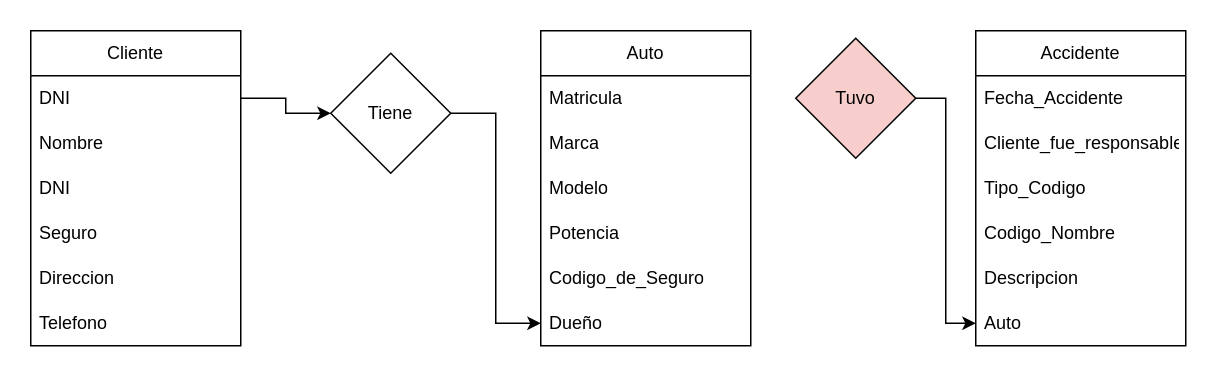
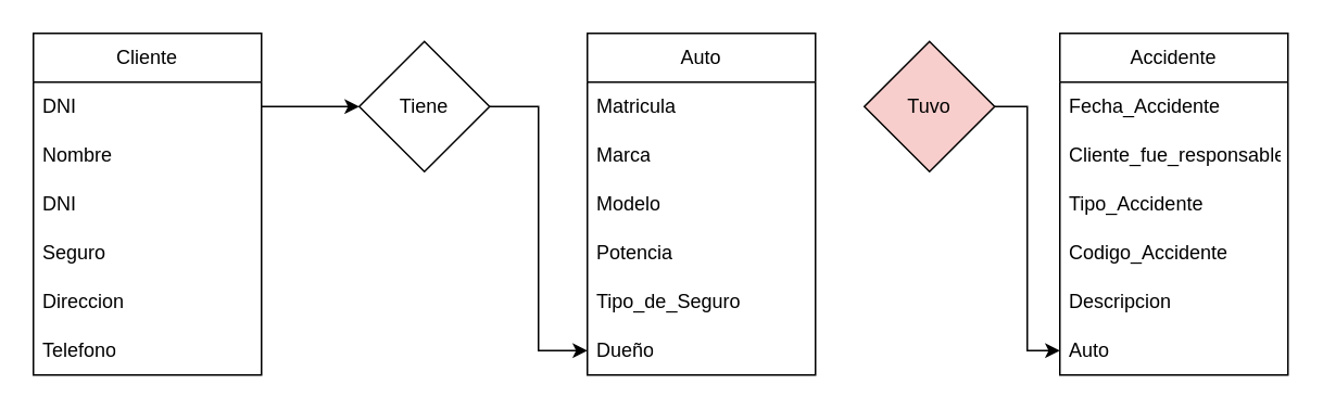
  <mxCell id="0" />
  <mxCell id="1" parent="0" />
  <mxCell id="2" value="Cliente" style="swimlane;fontStyle=0;childLayout=stackLayout;horizontal=1;startSize=30;horizontalStack=0;resizeParent=1;resizeParentMax=0;resizeLast=0;collapsible=1;marginBottom=0;whiteSpace=wrap;html=1;" vertex="1" parent="1"><mxGeometry x="20" y="20" width="140" height="210" as="geometry" /></mxCell>
  <mxCell id="3" value="DNI" style="text;strokeColor=none;fillColor=none;align=left;verticalAlign=middle;spacingLeft=4;spacingRight=4;overflow=hidden;points=[[0,0.5],[1,0.5]];portConstraint=eastwest;rotatable=0;whiteSpace=wrap;html=1;" vertex="1" parent="2"><mxGeometry y="30" width="140" height="30" as="geometry" /></mxCell>
  <mxCell id="4" value="Nombre&lt;span style=&quot;white-space: pre;&quot;&gt;&#09;&lt;/span&gt;" style="text;strokeColor=none;fillColor=none;align=left;verticalAlign=middle;spacingLeft=4;spacingRight=4;overflow=hidden;points=[[0,0.5],[1,0.5]];portConstraint=eastwest;rotatable=0;whiteSpace=wrap;html=1;" vertex="1" parent="2"><mxGeometry y="60" width="140" height="30" as="geometry" /></mxCell>
  <mxCell id="5" value="DNI" style="text;strokeColor=none;fillColor=none;align=left;verticalAlign=middle;spacingLeft=4;spacingRight=4;overflow=hidden;points=[[0,0.5],[1,0.5]];portConstraint=eastwest;rotatable=0;whiteSpace=wrap;html=1;" vertex="1" parent="2"><mxGeometry y="90" width="140" height="30" as="geometry" /></mxCell>
  <mxCell id="6" value="Seguro&lt;span style=&quot;white-space: pre;&quot;&gt;&#09;&lt;/span&gt;" style="text;strokeColor=none;fillColor=none;align=left;verticalAlign=middle;spacingLeft=4;spacingRight=4;overflow=hidden;points=[[0,0.5],[1,0.5]];portConstraint=eastwest;rotatable=0;whiteSpace=wrap;html=1;" vertex="1" parent="2"><mxGeometry y="120" width="140" height="30" as="geometry" /></mxCell>
  <mxCell id="7" value="Direccion&lt;span style=&quot;white-space: pre;&quot;&gt;&#09;&lt;/span&gt;" style="text;strokeColor=none;fillColor=none;align=left;verticalAlign=middle;spacingLeft=4;spacingRight=4;overflow=hidden;points=[[0,0.5],[1,0.5]];portConstraint=eastwest;rotatable=0;whiteSpace=wrap;html=1;" vertex="1" parent="2"><mxGeometry y="150" width="140" height="30" as="geometry" /></mxCell>
  <mxCell id="8" value="Telefono" style="text;strokeColor=none;fillColor=none;align=left;verticalAlign=middle;spacingLeft=4;spacingRight=4;overflow=hidden;points=[[0,0.5],[1,0.5]];portConstraint=eastwest;rotatable=0;whiteSpace=wrap;html=1;" vertex="1" parent="2"><mxGeometry y="180" width="140" height="30" as="geometry" /></mxCell>
  <mxCell id="9" value="Auto" style="swimlane;fontStyle=0;childLayout=stackLayout;horizontal=1;startSize=30;horizontalStack=0;resizeParent=1;resizeParentMax=0;resizeLast=0;collapsible=1;marginBottom=0;whiteSpace=wrap;html=1;" vertex="1" parent="1"><mxGeometry x="360" y="20" width="140" height="210" as="geometry" /></mxCell>
  <mxCell id="10" value="Matricula" style="text;strokeColor=none;fillColor=none;align=left;verticalAlign=middle;spacingLeft=4;spacingRight=4;overflow=hidden;points=[[0,0.5],[1,0.5]];portConstraint=eastwest;rotatable=0;whiteSpace=wrap;html=1;" vertex="1" parent="9"><mxGeometry y="30" width="140" height="30" as="geometry" /></mxCell>
  <mxCell id="11" value="Marca" style="text;strokeColor=none;fillColor=none;align=left;verticalAlign=middle;spacingLeft=4;spacingRight=4;overflow=hidden;points=[[0,0.5],[1,0.5]];portConstraint=eastwest;rotatable=0;whiteSpace=wrap;html=1;" vertex="1" parent="9"><mxGeometry y="60" width="140" height="30" as="geometry" /></mxCell>
  <mxCell id="12" value="Modelo" style="text;strokeColor=none;fillColor=none;align=left;verticalAlign=middle;spacingLeft=4;spacingRight=4;overflow=hidden;points=[[0,0.5],[1,0.5]];portConstraint=eastwest;rotatable=0;whiteSpace=wrap;html=1;" vertex="1" parent="9"><mxGeometry y="90" width="140" height="30" as="geometry" /></mxCell>
  <mxCell id="13" value="Potencia" style="text;strokeColor=none;fillColor=none;align=left;verticalAlign=middle;spacingLeft=4;spacingRight=4;overflow=hidden;points=[[0,0.5],[1,0.5]];portConstraint=eastwest;rotatable=0;whiteSpace=wrap;html=1;" vertex="1" parent="9"><mxGeometry y="120" width="140" height="30" as="geometry" /></mxCell>
- <mxCell id="14" value="Codigo_de_Seguro" style="text;strokeColor=none;fillColor=none;align=left;verticalAlign=middle;spacingLeft=4;spacingRight=4;overflow=hidden;points=[[0,0.5],[1,0.5]];portConstraint=eastwest;rotatable=0;whiteSpace=wrap;html=1;" vertex="1" parent="9"><mxGeometry y="150" width="140" height="30" as="geometry" /></mxCell>
+ <mxCell id="14" value="Tipo_de_Seguro" style="text;strokeColor=none;fillColor=none;align=left;verticalAlign=middle;spacingLeft=4;spacingRight=4;overflow=hidden;points=[[0,0.5],[1,0.5]];portConstraint=eastwest;rotatable=0;whiteSpace=wrap;html=1;" vertex="1" parent="9"><mxGeometry y="150" width="140" height="30" as="geometry" /></mxCell>
  <mxCell id="15" value="Dueño" style="text;strokeColor=none;fillColor=none;align=left;verticalAlign=middle;spacingLeft=4;spacingRight=4;overflow=hidden;points=[[0,0.5],[1,0.5]];portConstraint=eastwest;rotatable=0;whiteSpace=wrap;html=1;" vertex="1" parent="9"><mxGeometry y="180" width="140" height="30" as="geometry" /></mxCell>
  <mxCell id="16" value="Accidente" style="swimlane;fontStyle=0;childLayout=stackLayout;horizontal=1;startSize=30;horizontalStack=0;resizeParent=1;resizeParentMax=0;resizeLast=0;collapsible=1;marginBottom=0;whiteSpace=wrap;html=1;" vertex="1" parent="1"><mxGeometry x="650" y="20" width="140" height="210" as="geometry" /></mxCell>
  <mxCell id="17" value="Fecha_Accidente" style="text;strokeColor=none;fillColor=none;align=left;verticalAlign=middle;spacingLeft=4;spacingRight=4;overflow=hidden;points=[[0,0.5],[1,0.5]];portConstraint=eastwest;rotatable=0;whiteSpace=wrap;html=1;" vertex="1" parent="16"><mxGeometry y="30" width="140" height="30" as="geometry" /></mxCell>
  <mxCell id="18" value="Cliente_fue_responsable" style="text;strokeColor=none;fillColor=none;align=left;verticalAlign=middle;spacingLeft=4;spacingRight=4;overflow=hidden;points=[[0,0.5],[1,0.5]];portConstraint=eastwest;rotatable=0;whiteSpace=wrap;html=1;" vertex="1" parent="16"><mxGeometry y="60" width="140" height="30" as="geometry" /></mxCell>
- <mxCell id="19" value="Tipo_Codigo" style="text;strokeColor=none;fillColor=none;align=left;verticalAlign=middle;spacingLeft=4;spacingRight=4;overflow=hidden;points=[[0,0.5],[1,0.5]];portConstraint=eastwest;rotatable=0;whiteSpace=wrap;html=1;" vertex="1" parent="16"><mxGeometry y="90" width="140" height="30" as="geometry" /></mxCell>
- <mxCell id="20" value="Codigo_Nombre" style="text;strokeColor=none;fillColor=none;align=left;verticalAlign=middle;spacingLeft=4;spacingRight=4;overflow=hidden;points=[[0,0.5],[1,0.5]];portConstraint=eastwest;rotatable=0;whiteSpace=wrap;html=1;" vertex="1" parent="16"><mxGeometry y="120" width="140" height="30" as="geometry" /></mxCell>
+ <mxCell id="19" value="Tipo_Accidente" style="text;strokeColor=none;fillColor=none;align=left;verticalAlign=middle;spacingLeft=4;spacingRight=4;overflow=hidden;points=[[0,0.5],[1,0.5]];portConstraint=eastwest;rotatable=0;whiteSpace=wrap;html=1;" vertex="1" parent="16"><mxGeometry y="90" width="140" height="30" as="geometry" /></mxCell>
+ <mxCell id="20" value="Codigo_Accidente" style="text;strokeColor=none;fillColor=none;align=left;verticalAlign=middle;spacingLeft=4;spacingRight=4;overflow=hidden;points=[[0,0.5],[1,0.5]];portConstraint=eastwest;rotatable=0;whiteSpace=wrap;html=1;" vertex="1" parent="16"><mxGeometry y="120" width="140" height="30" as="geometry" /></mxCell>
  <mxCell id="21" value="Descripcion" style="text;strokeColor=none;fillColor=none;align=left;verticalAlign=middle;spacingLeft=4;spacingRight=4;overflow=hidden;points=[[0,0.5],[1,0.5]];portConstraint=eastwest;rotatable=0;whiteSpace=wrap;html=1;" vertex="1" parent="16"><mxGeometry y="150" width="140" height="30" as="geometry" /></mxCell>
  <mxCell id="22" value="Auto" style="text;strokeColor=none;fillColor=none;align=left;verticalAlign=middle;spacingLeft=4;spacingRight=4;overflow=hidden;points=[[0,0.5],[1,0.5]];portConstraint=eastwest;rotatable=0;whiteSpace=wrap;html=1;" vertex="1" parent="16"><mxGeometry y="180" width="140" height="30" as="geometry" /></mxCell>
  <mxCell id="23" style="edgeStyle=orthogonalEdgeStyle;rounded=0;orthogonalLoop=1;jettySize=auto;html=1;exitX=1;exitY=0.5;exitDx=0;exitDy=0;entryX=0;entryY=0.5;entryDx=0;entryDy=0;" edge="1" parent="1" source="24" target="15"><mxGeometry relative="1" as="geometry" /></mxCell>
- <mxCell id="24" value="Tiene" style="rhombus;whiteSpace=wrap;html=1;" vertex="1" parent="1"><mxGeometry x="220" y="35" width="80" height="80" as="geometry" /></mxCell>
+ <mxCell id="24" value="Tiene" style="rhombus;whiteSpace=wrap;html=1;" vertex="1" parent="1"><mxGeometry x="220" y="25" width="80" height="80" as="geometry" /></mxCell>
  <mxCell id="25" style="edgeStyle=orthogonalEdgeStyle;rounded=0;orthogonalLoop=1;jettySize=auto;html=1;exitX=1;exitY=0.5;exitDx=0;exitDy=0;entryX=0;entryY=0.5;entryDx=0;entryDy=0;" edge="1" parent="1" source="3" target="24"><mxGeometry relative="1" as="geometry" /></mxCell>
  <mxCell id="26" style="edgeStyle=orthogonalEdgeStyle;rounded=0;orthogonalLoop=1;jettySize=auto;html=1;exitX=1;exitY=0.5;exitDx=0;exitDy=0;entryX=0;entryY=0.5;entryDx=0;entryDy=0;" edge="1" parent="1" source="27" target="22"><mxGeometry relative="1" as="geometry" /></mxCell>
  <mxCell id="27" value="Tuvo" style="rhombus;whiteSpace=wrap;html=1;fillColor=#f8cecc;" vertex="1" parent="1"><mxGeometry x="530" y="25" width="80" height="80" as="geometry" /></mxCell>
